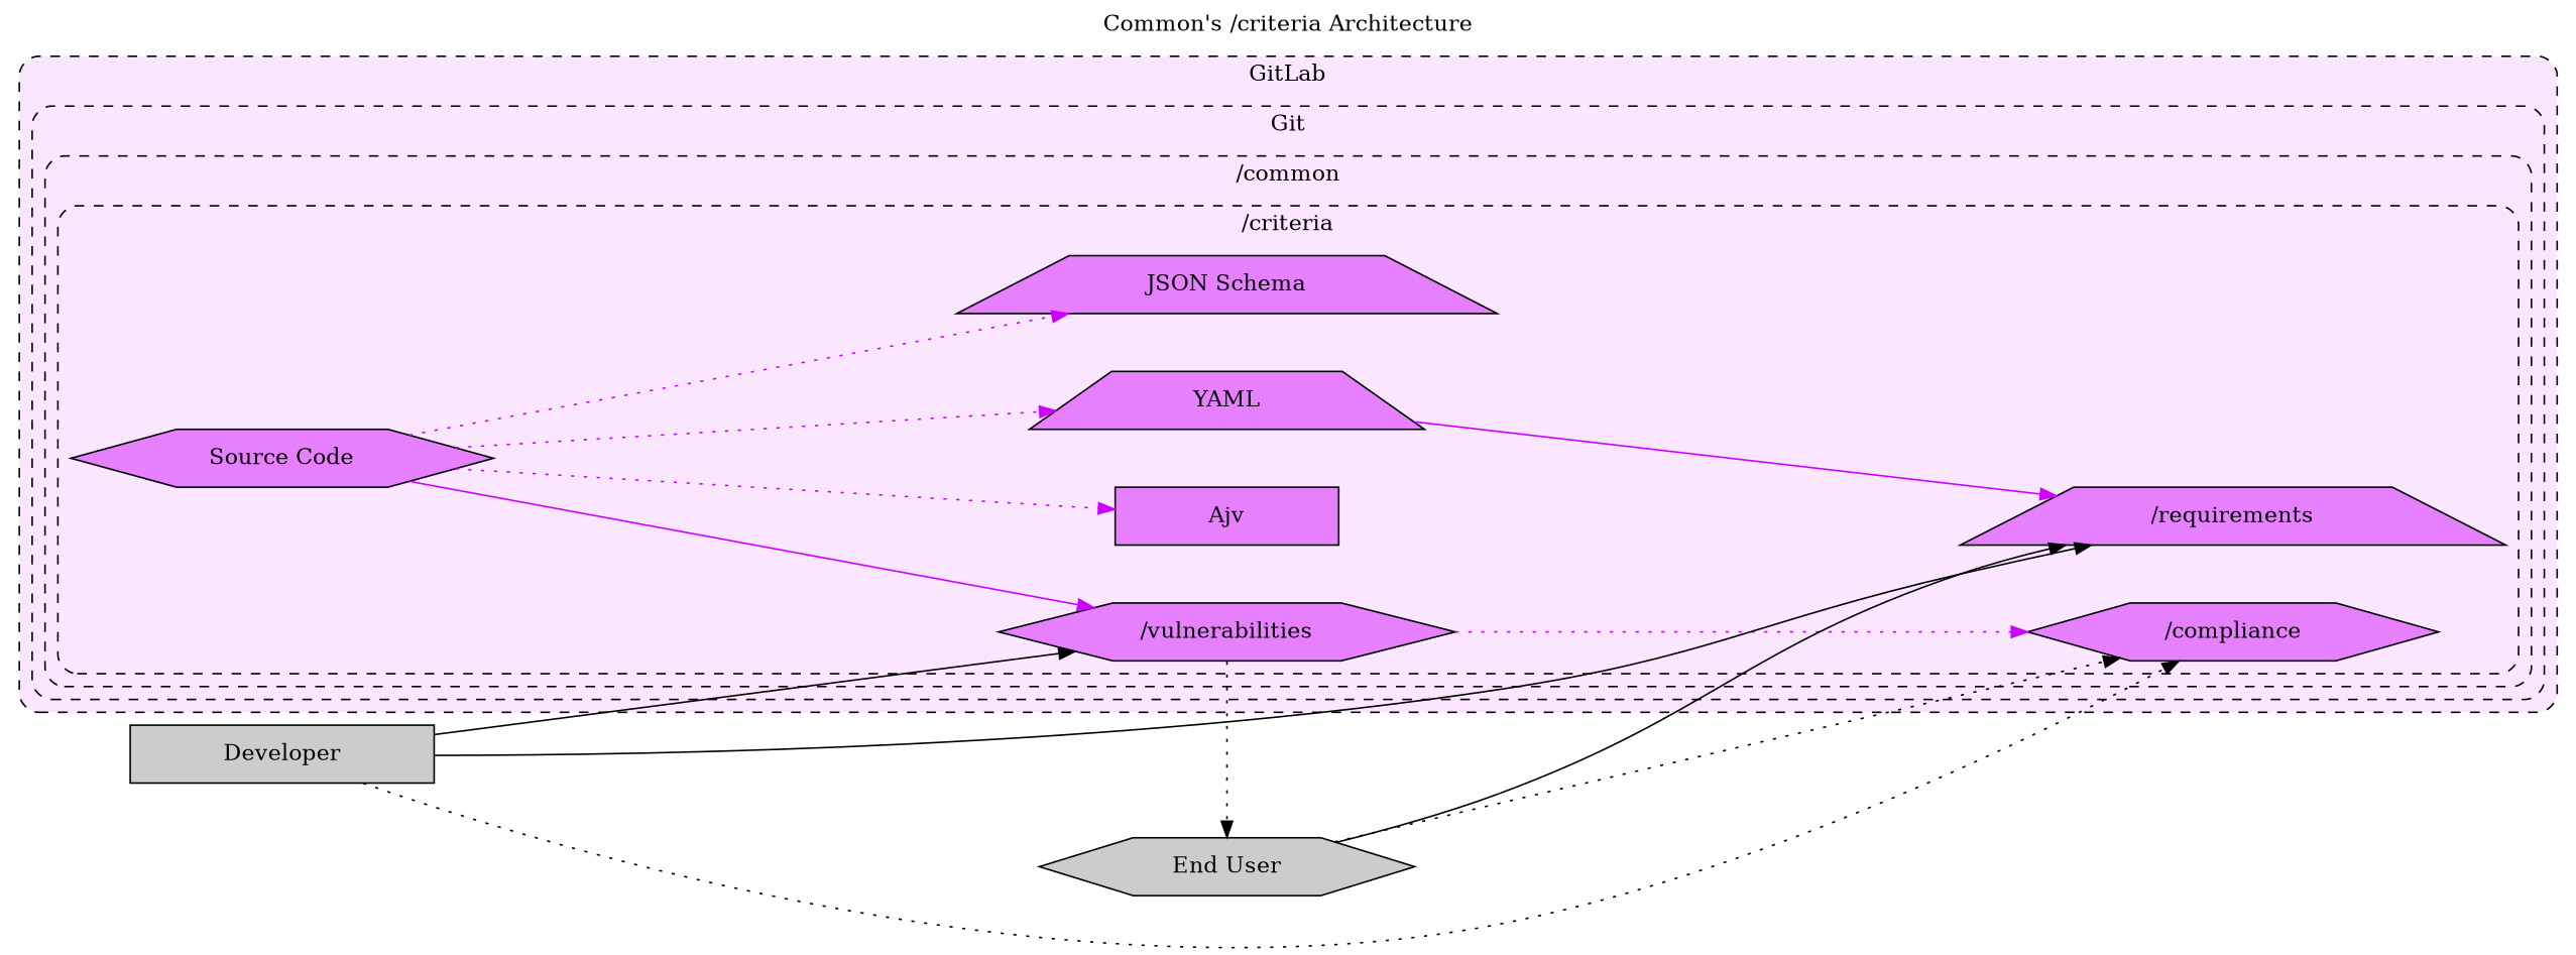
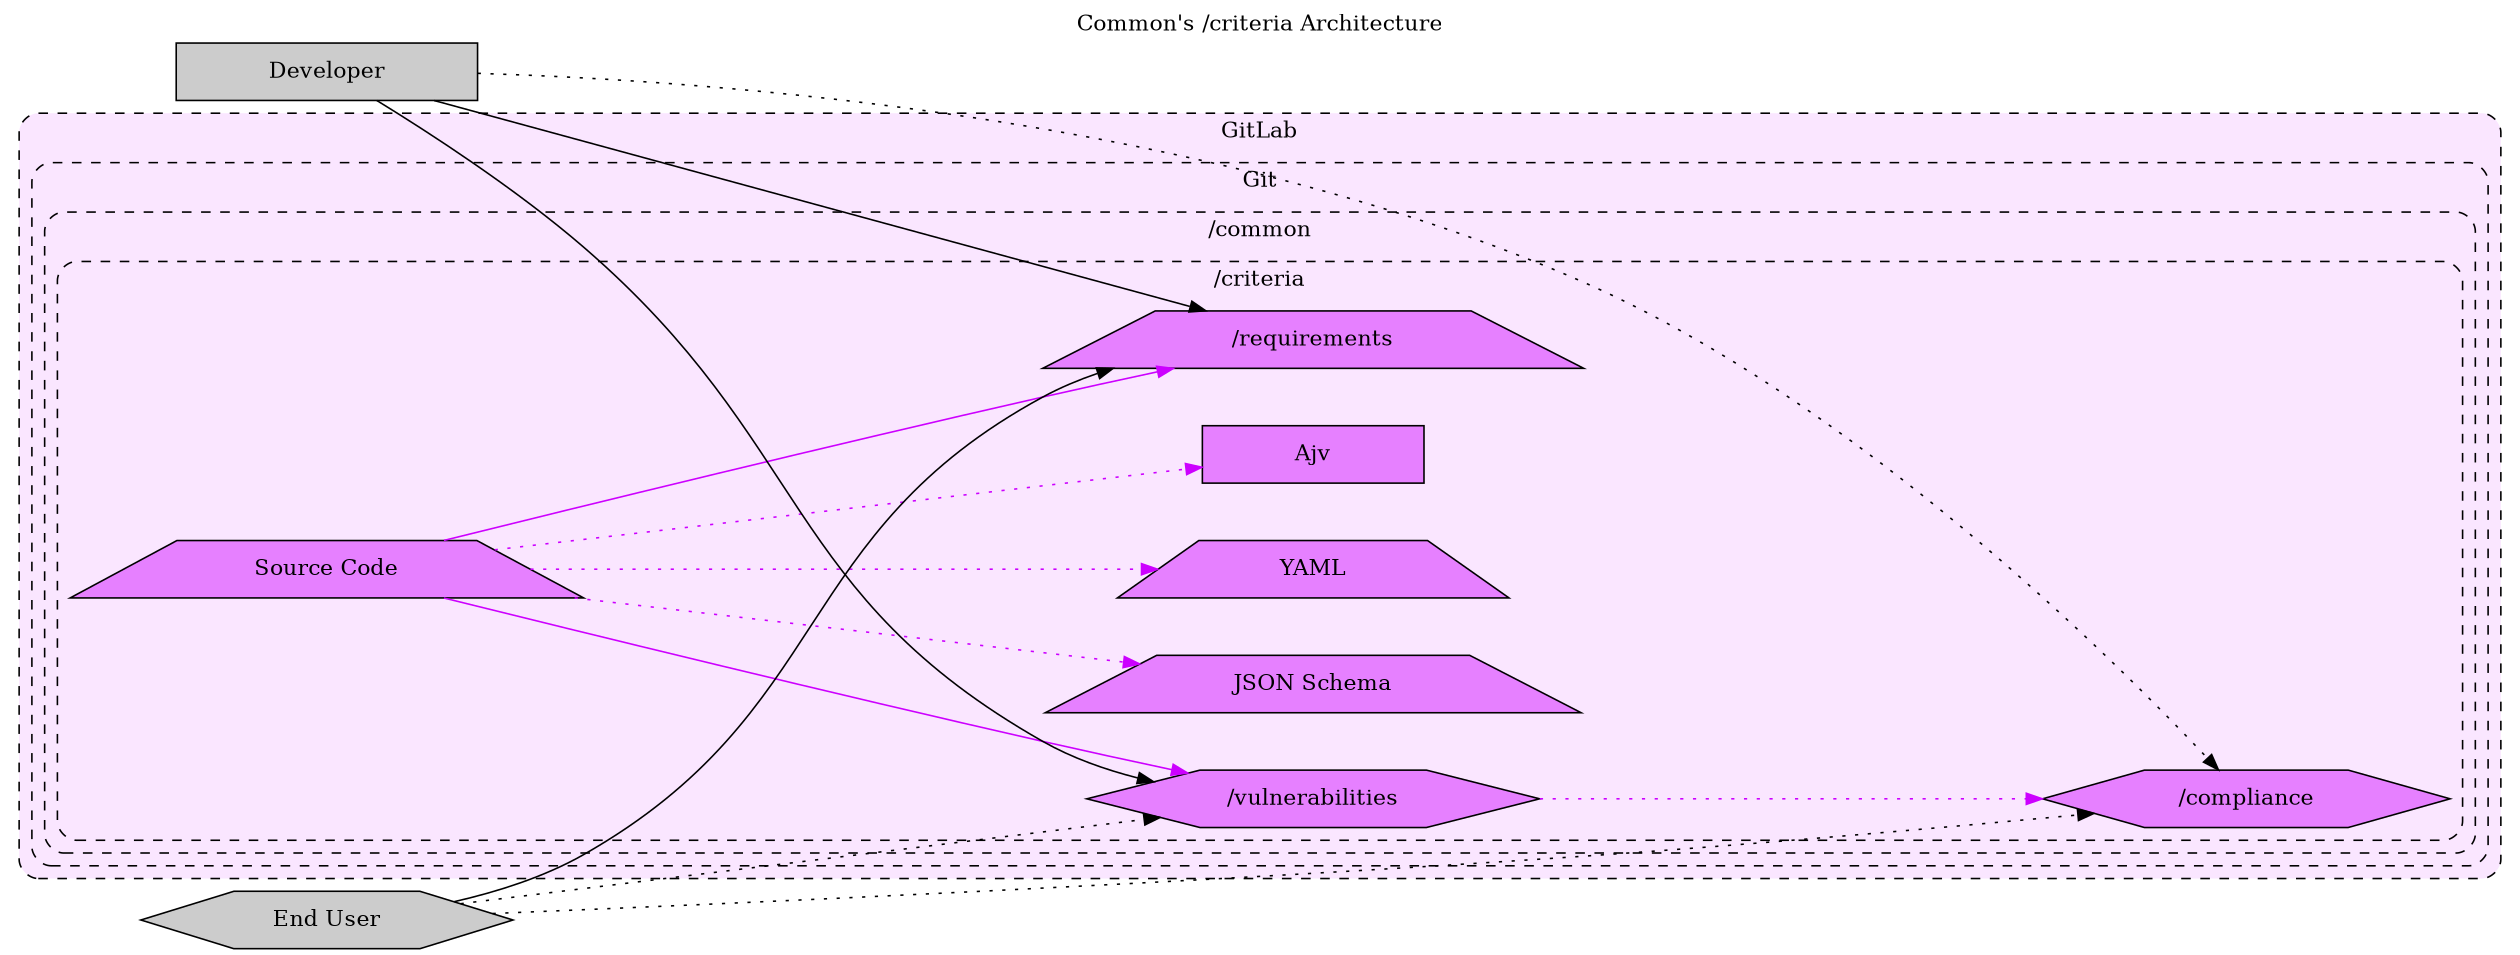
  digraph {
    compound=true
    concentrate=true
    label="Common's /criteria Architecture"
    labelloc=t
    nodesep=0.5
    rankdir=LR
    ranksep=4.0
    style="dashed,rounded"
    node [fillcolor="0.8 0.5 1.0" margin="0.8,0.0" shape=hexagon style=filled]
    edge [color="0.8 1.0 1.0" style=dotted]
-   n1 [label="Source Code"]
+   n1 [label="Source Code" shape=trapezium]
    n2 [label=Ajv shape=box]
    n3 [label="/compliance"]
    n4 [label="/requirements" shape=trapezium]
    n5 [label="/vulnerabilities"]
    n6 [label="JSON Schema" shape=trapezium]
    n7 [label=YAML shape=trapezium]
    n8 [fillcolor="0.0 0.0 0.8" label=Developer shape=box]
    n9 [fillcolor="0.0 0.0 0.8" label="End User"]
    subgraph cluster_1 {
      bgcolor="0.8 0.1 1.0"
      label=GitLab
      subgraph cluster_2 {
        bgcolor="0.8 0.1 1.0"
        label=Git
        subgraph cluster_3 {
          bgcolor="0.8 0.1 1.0"
          label="/common"
          subgraph cluster_4 {
            bgcolor="0.8 0.1 1.0"
            label="/criteria"
            n1
            n2
            n3
            n4
            n5
            n6
            n7
          }
        }
      }
    }
    n1 -> n2
-   n7 -> n4 [style=solid]
+   n1 -> n4 [style=solid]
    n1 -> n5 [style=solid]
    n1 -> n6
    n1 -> n7
    n5 -> n3
    n8 -> n3 [color="0.0 0.0 0.0"]
    n8 -> n4 [color="0.0 0.0 0.0" style=solid]
    n8 -> n5 [color="0.0 0.0 0.0" style=solid]
    n9 -> n3 [color="0.0 0.0 0.0"]
    n9 -> n4 [color="0.0 0.0 0.0" style=solid]
-   n5 -> n9 [color="0.0 0.0 0.0"]
+   n9 -> n5 [color="0.0 0.0 0.0"]
  }
